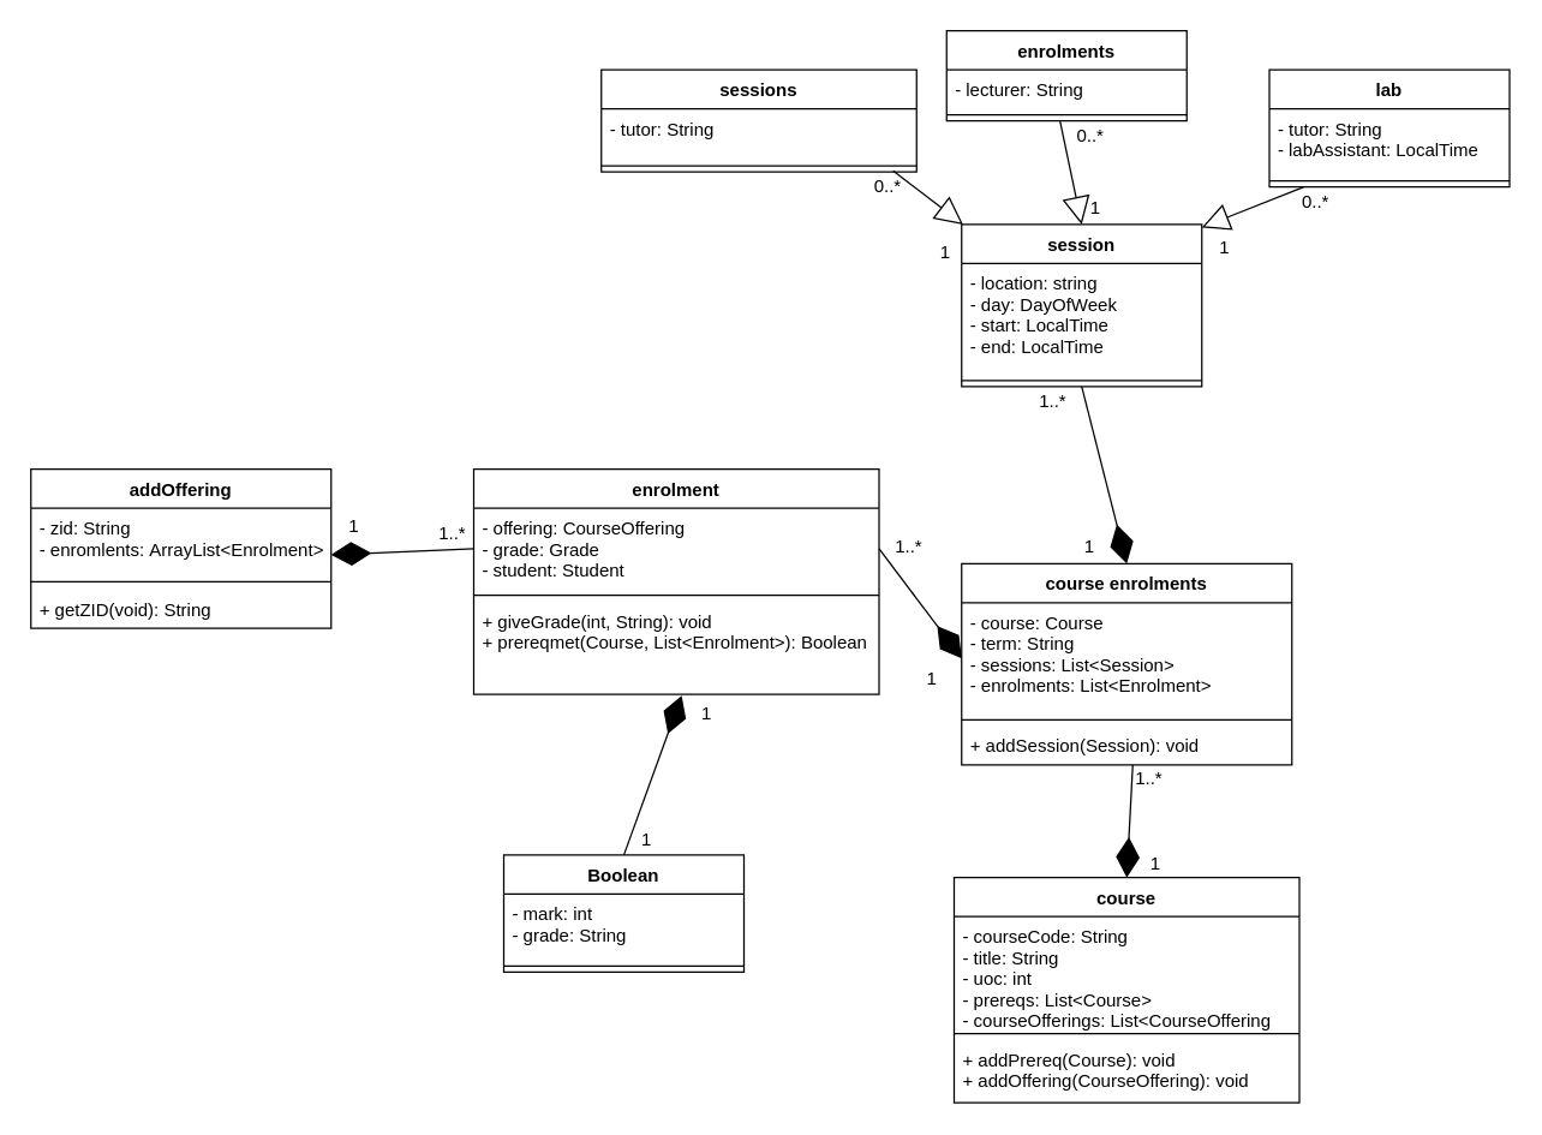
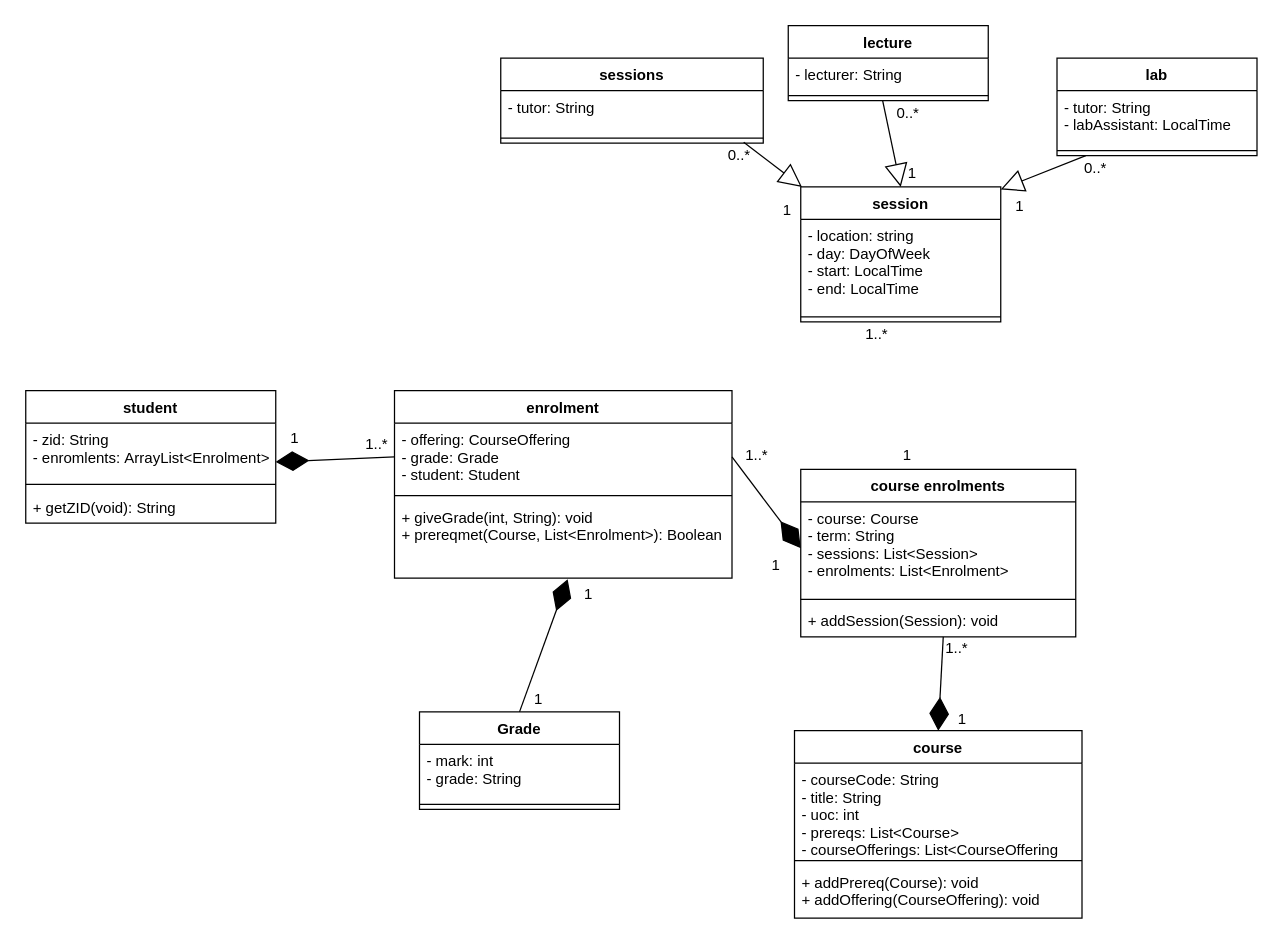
  <mxCell id="0" />
  <mxCell id="1" parent="0" />
- <mxCell id="2" value="addOffering" style="swimlane;fontStyle=1;align=center;verticalAlign=top;childLayout=stackLayout;horizontal=1;startSize=26;horizontalStack=0;resizeParent=1;resizeParentMax=0;resizeLast=0;collapsible=1;marginBottom=0;" parent="1" vertex="1"><mxGeometry x="20" y="312" width="200" height="106" as="geometry" /></mxCell>
+ <mxCell id="2" value="student" style="swimlane;fontStyle=1;align=center;verticalAlign=top;childLayout=stackLayout;horizontal=1;startSize=26;horizontalStack=0;resizeParent=1;resizeParentMax=0;resizeLast=0;collapsible=1;marginBottom=0;" parent="1" vertex="1"><mxGeometry x="20" y="312" width="200" height="106" as="geometry" /></mxCell>
  <mxCell id="3" value="- zid: String&#10;- enromlents: ArrayList&lt;Enrolment&gt;" style="text;strokeColor=none;fillColor=none;align=left;verticalAlign=top;spacingLeft=4;spacingRight=4;overflow=hidden;rotatable=0;points=[[0,0.5],[1,0.5]];portConstraint=eastwest;" parent="2" vertex="1"><mxGeometry y="26" width="200" height="44" as="geometry" /></mxCell>
  <mxCell id="4" value="" style="line;strokeWidth=1;fillColor=none;align=left;verticalAlign=middle;spacingTop=-1;spacingLeft=3;spacingRight=3;rotatable=0;labelPosition=right;points=[];portConstraint=eastwest;" parent="2" vertex="1"><mxGeometry y="70" width="200" height="10" as="geometry" /></mxCell>
  <mxCell id="5" value="+ getZID(void): String" style="text;strokeColor=none;fillColor=none;align=left;verticalAlign=top;spacingLeft=4;spacingRight=4;overflow=hidden;rotatable=0;points=[[0,0.5],[1,0.5]];portConstraint=eastwest;" parent="2" vertex="1"><mxGeometry y="80" width="200" height="26" as="geometry" /></mxCell>
  <mxCell id="6" value="course" style="swimlane;fontStyle=1;align=center;verticalAlign=top;childLayout=stackLayout;horizontal=1;startSize=26;horizontalStack=0;resizeParent=1;resizeParentMax=0;resizeLast=0;collapsible=1;marginBottom=0;" parent="1" vertex="1"><mxGeometry x="635" y="584" width="230" height="150" as="geometry" /></mxCell>
  <mxCell id="7" value="- courseCode: String&#10;- title: String&#10;- uoc: int&#10;- prereqs: List&lt;Course&gt;&#10;- courseOfferings: List&lt;CourseOffering" style="text;strokeColor=none;fillColor=none;align=left;verticalAlign=top;spacingLeft=4;spacingRight=4;overflow=hidden;rotatable=0;points=[[0,0.5],[1,0.5]];portConstraint=eastwest;" parent="6" vertex="1"><mxGeometry y="26" width="230" height="74" as="geometry" /></mxCell>
  <mxCell id="8" value="" style="line;strokeWidth=1;fillColor=none;align=left;verticalAlign=middle;spacingTop=-1;spacingLeft=3;spacingRight=3;rotatable=0;labelPosition=right;points=[];portConstraint=eastwest;" parent="6" vertex="1"><mxGeometry y="100" width="230" height="8" as="geometry" /></mxCell>
  <mxCell id="9" value="+ addPrereq(Course): void&#10;+ addOffering(CourseOffering): void&#10;" style="text;strokeColor=none;fillColor=none;align=left;verticalAlign=top;spacingLeft=4;spacingRight=4;overflow=hidden;rotatable=0;points=[[0,0.5],[1,0.5]];portConstraint=eastwest;" parent="6" vertex="1"><mxGeometry y="108" width="230" height="42" as="geometry" /></mxCell>
  <mxCell id="10" value="course enrolments" style="swimlane;fontStyle=1;align=center;verticalAlign=top;childLayout=stackLayout;horizontal=1;startSize=26;horizontalStack=0;resizeParent=1;resizeParentMax=0;resizeLast=0;collapsible=1;marginBottom=0;" parent="1" vertex="1"><mxGeometry x="640" y="375" width="220" height="134" as="geometry" /></mxCell>
  <mxCell id="11" value="- course: Course&#10;- term: String&#10;- sessions: List&lt;Session&gt;&#10;- enrolments: List&lt;Enrolment&gt;" style="text;strokeColor=none;fillColor=none;align=left;verticalAlign=top;spacingLeft=4;spacingRight=4;overflow=hidden;rotatable=0;points=[[0,0.5],[1,0.5]];portConstraint=eastwest;" parent="10" vertex="1"><mxGeometry y="26" width="220" height="74" as="geometry" /></mxCell>
  <mxCell id="12" value="" style="line;strokeWidth=1;fillColor=none;align=left;verticalAlign=middle;spacingTop=-1;spacingLeft=3;spacingRight=3;rotatable=0;labelPosition=right;points=[];portConstraint=eastwest;" parent="10" vertex="1"><mxGeometry y="100" width="220" height="8" as="geometry" /></mxCell>
  <mxCell id="13" value="+ addSession(Session): void" style="text;strokeColor=none;fillColor=none;align=left;verticalAlign=top;spacingLeft=4;spacingRight=4;overflow=hidden;rotatable=0;points=[[0,0.5],[1,0.5]];portConstraint=eastwest;" parent="10" vertex="1"><mxGeometry y="108" width="220" height="26" as="geometry" /></mxCell>
  <mxCell id="14" value="session" style="swimlane;fontStyle=1;align=center;verticalAlign=top;childLayout=stackLayout;horizontal=1;startSize=26;horizontalStack=0;resizeParent=1;resizeParentMax=0;resizeLast=0;collapsible=1;marginBottom=0;" parent="1" vertex="1"><mxGeometry x="640" y="149" width="160" height="108" as="geometry" /></mxCell>
  <mxCell id="15" value="- location: string&#10;- day: DayOfWeek&#10;- start: LocalTime&#10;- end: LocalTime&#10;" style="text;strokeColor=none;fillColor=none;align=left;verticalAlign=top;spacingLeft=4;spacingRight=4;overflow=hidden;rotatable=0;points=[[0,0.5],[1,0.5]];portConstraint=eastwest;" parent="14" vertex="1"><mxGeometry y="26" width="160" height="74" as="geometry" /></mxCell>
  <mxCell id="16" value="" style="line;strokeWidth=1;fillColor=none;align=left;verticalAlign=middle;spacingTop=-1;spacingLeft=3;spacingRight=3;rotatable=0;labelPosition=right;points=[];portConstraint=eastwest;" parent="14" vertex="1"><mxGeometry y="100" width="160" height="8" as="geometry" /></mxCell>
  <mxCell id="17" value="" style="endArrow=diamondThin;endFill=1;endSize=24;html=1;entryX=0.5;entryY=0;entryDx=0;entryDy=0;exitX=0;exitY=0.05;exitDx=0;exitDy=0;exitPerimeter=0;" parent="1" source="56" target="6" edge="1"><mxGeometry width="160" relative="1" as="geometry"><mxPoint x="198" y="444" as="sourcePoint" /><mxPoint x="180" y="654" as="targetPoint" /></mxGeometry></mxCell>
  <mxCell id="18" value="enrolment" style="swimlane;fontStyle=1;align=center;verticalAlign=top;childLayout=stackLayout;horizontal=1;startSize=26;horizontalStack=0;resizeParent=1;resizeParentMax=0;resizeLast=0;collapsible=1;marginBottom=0;" parent="1" vertex="1"><mxGeometry x="315" y="312" width="270" height="150" as="geometry" /></mxCell>
  <mxCell id="19" value="- offering: CourseOffering&#10;- grade: Grade&#10;- student: Student" style="text;strokeColor=none;fillColor=none;align=left;verticalAlign=top;spacingLeft=4;spacingRight=4;overflow=hidden;rotatable=0;points=[[0,0.5],[1,0.5]];portConstraint=eastwest;" parent="18" vertex="1"><mxGeometry y="26" width="270" height="54" as="geometry" /></mxCell>
  <mxCell id="20" value="" style="line;strokeWidth=1;fillColor=none;align=left;verticalAlign=middle;spacingTop=-1;spacingLeft=3;spacingRight=3;rotatable=0;labelPosition=right;points=[];portConstraint=eastwest;" parent="18" vertex="1"><mxGeometry y="80" width="270" height="8" as="geometry" /></mxCell>
  <mxCell id="21" value="+ giveGrade(int, String): void&#10;+ prereqmet(Course, List&lt;Enrolment&gt;): Boolean" style="text;strokeColor=none;fillColor=none;align=left;verticalAlign=top;spacingLeft=4;spacingRight=4;overflow=hidden;rotatable=0;points=[[0,0.5],[1,0.5]];portConstraint=eastwest;" parent="18" vertex="1"><mxGeometry y="88" width="270" height="62" as="geometry" /></mxCell>
- <mxCell id="22" value="Boolean" style="swimlane;fontStyle=1;align=center;verticalAlign=top;childLayout=stackLayout;horizontal=1;startSize=26;horizontalStack=0;resizeParent=1;resizeParentMax=0;resizeLast=0;collapsible=1;marginBottom=0;" parent="1" vertex="1"><mxGeometry x="335" y="569" width="160" height="78" as="geometry" /></mxCell>
+ <mxCell id="22" value="Grade" style="swimlane;fontStyle=1;align=center;verticalAlign=top;childLayout=stackLayout;horizontal=1;startSize=26;horizontalStack=0;resizeParent=1;resizeParentMax=0;resizeLast=0;collapsible=1;marginBottom=0;" parent="1" vertex="1"><mxGeometry x="335" y="569" width="160" height="78" as="geometry" /></mxCell>
  <mxCell id="23" value="- mark: int&#10;- grade: String" style="text;strokeColor=none;fillColor=none;align=left;verticalAlign=top;spacingLeft=4;spacingRight=4;overflow=hidden;rotatable=0;points=[[0,0.5],[1,0.5]];portConstraint=eastwest;" parent="22" vertex="1"><mxGeometry y="26" width="160" height="44" as="geometry" /></mxCell>
  <mxCell id="24" value="" style="line;strokeWidth=1;fillColor=none;align=left;verticalAlign=middle;spacingTop=-1;spacingLeft=3;spacingRight=3;rotatable=0;labelPosition=right;points=[];portConstraint=eastwest;" parent="22" vertex="1"><mxGeometry y="70" width="160" height="8" as="geometry" /></mxCell>
- <mxCell id="25" value="" style="endArrow=diamondThin;endFill=1;endSize=24;html=1;entryX=0.5;entryY=0;entryDx=0;entryDy=0;exitX=0.5;exitY=1;exitDx=0;exitDy=0;" parent="1" target="10" edge="1" source="14"><mxGeometry width="160" relative="1" as="geometry"><mxPoint x="720" y="289" as="sourcePoint" /><mxPoint x="750" y="89" as="targetPoint" /></mxGeometry></mxCell>
  <mxCell id="26" value="" style="endArrow=diamondThin;endFill=1;endSize=24;html=1;exitX=0;exitY=0.5;exitDx=0;exitDy=0;entryX=1;entryY=0.705;entryDx=0;entryDy=0;entryPerimeter=0;" parent="1" source="19" target="3" edge="1"><mxGeometry width="160" relative="1" as="geometry"><mxPoint x="20" y="794" as="sourcePoint" /><mxPoint x="190" y="351" as="targetPoint" /></mxGeometry></mxCell>
  <mxCell id="27" value="" style="endArrow=diamondThin;endFill=1;endSize=24;html=1;entryX=0;entryY=0.5;entryDx=0;entryDy=0;exitX=1;exitY=0.5;exitDx=0;exitDy=0;" parent="1" source="19" target="11" edge="1"><mxGeometry width="160" relative="1" as="geometry"><mxPoint x="20" y="794" as="sourcePoint" /><mxPoint x="180" y="794" as="targetPoint" /></mxGeometry></mxCell>
  <mxCell id="28" value="" style="endArrow=diamondThin;endFill=1;endSize=24;html=1;exitX=0.5;exitY=0;exitDx=0;exitDy=0;entryX=0.513;entryY=1.014;entryDx=0;entryDy=0;entryPerimeter=0;" parent="1" source="22" target="21" edge="1"><mxGeometry width="160" relative="1" as="geometry"><mxPoint x="20" y="794" as="sourcePoint" /><mxPoint x="403" y="394" as="targetPoint" /></mxGeometry></mxCell>
  <mxCell id="29" value="sessions" style="swimlane;fontStyle=1;align=center;verticalAlign=top;childLayout=stackLayout;horizontal=1;startSize=26;horizontalStack=0;resizeParent=1;resizeParentMax=0;resizeLast=0;collapsible=1;marginBottom=0;" parent="1" vertex="1"><mxGeometry x="400" y="46" width="210" height="68" as="geometry" /></mxCell>
  <mxCell id="30" value="- tutor: String" style="text;strokeColor=none;fillColor=none;align=left;verticalAlign=top;spacingLeft=4;spacingRight=4;overflow=hidden;rotatable=0;points=[[0,0.5],[1,0.5]];portConstraint=eastwest;" parent="29" vertex="1"><mxGeometry y="26" width="210" height="34" as="geometry" /></mxCell>
  <mxCell id="31" value="" style="line;strokeWidth=1;fillColor=none;align=left;verticalAlign=middle;spacingTop=-1;spacingLeft=3;spacingRight=3;rotatable=0;labelPosition=right;points=[];portConstraint=eastwest;" parent="29" vertex="1"><mxGeometry y="60" width="210" height="8" as="geometry" /></mxCell>
- <mxCell id="32" value="enrolments" style="swimlane;fontStyle=1;align=center;verticalAlign=top;childLayout=stackLayout;horizontal=1;startSize=26;horizontalStack=0;resizeParent=1;resizeParentMax=0;resizeLast=0;collapsible=1;marginBottom=0;" parent="1" vertex="1"><mxGeometry x="630" y="20" width="160" height="60" as="geometry" /></mxCell>
+ <mxCell id="32" value="lecture" style="swimlane;fontStyle=1;align=center;verticalAlign=top;childLayout=stackLayout;horizontal=1;startSize=26;horizontalStack=0;resizeParent=1;resizeParentMax=0;resizeLast=0;collapsible=1;marginBottom=0;" parent="1" vertex="1"><mxGeometry x="630" y="20" width="160" height="60" as="geometry" /></mxCell>
  <mxCell id="33" value="- lecturer: String" style="text;strokeColor=none;fillColor=none;align=left;verticalAlign=top;spacingLeft=4;spacingRight=4;overflow=hidden;rotatable=0;points=[[0,0.5],[1,0.5]];portConstraint=eastwest;" parent="32" vertex="1"><mxGeometry y="26" width="160" height="26" as="geometry" /></mxCell>
  <mxCell id="34" value="" style="line;strokeWidth=1;fillColor=none;align=left;verticalAlign=middle;spacingTop=-1;spacingLeft=3;spacingRight=3;rotatable=0;labelPosition=right;points=[];portConstraint=eastwest;" parent="32" vertex="1"><mxGeometry y="52" width="160" height="8" as="geometry" /></mxCell>
  <mxCell id="35" value="" style="endArrow=block;endSize=16;endFill=0;html=1;exitX=0.997;exitY=0.972;exitDx=0;exitDy=0;exitPerimeter=0;entryX=0.006;entryY=0;entryDx=0;entryDy=0;entryPerimeter=0;" parent="1" edge="1" target="14"><mxGeometry width="160" relative="1" as="geometry"><mxPoint x="594.37" y="113.272" as="sourcePoint" /><mxPoint x="632" y="149" as="targetPoint" /></mxGeometry></mxCell>
  <mxCell id="36" value="" style="endArrow=block;endSize=16;endFill=0;html=1;exitX=0.472;exitY=1;exitDx=0;exitDy=0;exitPerimeter=0;entryX=0.5;entryY=0;entryDx=0;entryDy=0;" parent="1" target="14" edge="1"><mxGeometry width="160" relative="1" as="geometry"><mxPoint x="705.52" y="80" as="sourcePoint" /><mxPoint x="720" y="149" as="targetPoint" /></mxGeometry></mxCell>
  <mxCell id="37" value="lab" style="swimlane;fontStyle=1;align=center;verticalAlign=top;childLayout=stackLayout;horizontal=1;startSize=26;horizontalStack=0;resizeParent=1;resizeParentMax=0;resizeLast=0;collapsible=1;marginBottom=0;" parent="1" vertex="1"><mxGeometry x="845" y="46" width="160" height="78" as="geometry" /></mxCell>
  <mxCell id="38" value="- tutor: String&#10;- labAssistant: LocalTime" style="text;strokeColor=none;fillColor=none;align=left;verticalAlign=top;spacingLeft=4;spacingRight=4;overflow=hidden;rotatable=0;points=[[0,0.5],[1,0.5]];portConstraint=eastwest;" parent="37" vertex="1"><mxGeometry y="26" width="160" height="44" as="geometry" /></mxCell>
  <mxCell id="39" value="" style="line;strokeWidth=1;fillColor=none;align=left;verticalAlign=middle;spacingTop=-1;spacingLeft=3;spacingRight=3;rotatable=0;labelPosition=right;points=[];portConstraint=eastwest;" parent="37" vertex="1"><mxGeometry y="70" width="160" height="8" as="geometry" /></mxCell>
  <mxCell id="40" value="" style="endArrow=block;endSize=16;endFill=0;html=1;exitX=0.113;exitY=1.154;exitDx=0;exitDy=0;exitPerimeter=0;" parent="1" edge="1"><mxGeometry width="160" relative="1" as="geometry"><mxPoint x="868.08" y="124.004" as="sourcePoint" /><mxPoint x="800" y="151" as="targetPoint" /></mxGeometry></mxCell>
  <mxCell id="41" value="1" style="text;html=1;resizable=0;points=[];autosize=1;align=left;verticalAlign=top;spacingTop=-4;" vertex="1" parent="1"><mxGeometry x="230" y="340" width="20" height="20" as="geometry" /></mxCell>
  <mxCell id="42" value="1..*" style="text;html=1;resizable=0;points=[];autosize=1;align=left;verticalAlign=top;spacingTop=-4;" vertex="1" parent="1"><mxGeometry x="290" y="345" width="30" height="20" as="geometry" /></mxCell>
  <mxCell id="43" value="1" style="text;html=1;resizable=0;points=[];autosize=1;align=left;verticalAlign=top;spacingTop=-4;" vertex="1" parent="1"><mxGeometry x="464.5" y="465" width="20" height="20" as="geometry" /></mxCell>
  <mxCell id="44" value="1" style="text;html=1;resizable=0;points=[];autosize=1;align=left;verticalAlign=top;spacingTop=-4;" vertex="1" parent="1"><mxGeometry x="424.5" y="549" width="20" height="20" as="geometry" /></mxCell>
  <mxCell id="45" value="1..*" style="text;html=1;resizable=0;points=[];autosize=1;align=left;verticalAlign=top;spacingTop=-4;" vertex="1" parent="1"><mxGeometry x="594" y="354" width="30" height="20" as="geometry" /></mxCell>
  <mxCell id="46" value="1" style="text;html=1;resizable=0;points=[];autosize=1;align=left;verticalAlign=top;spacingTop=-4;" vertex="1" parent="1"><mxGeometry x="615" y="442" width="20" height="20" as="geometry" /></mxCell>
  <mxCell id="47" value="1..*" style="text;html=1;resizable=0;points=[];autosize=1;align=left;verticalAlign=top;spacingTop=-4;" vertex="1" parent="1"><mxGeometry x="690" y="257" width="30" height="20" as="geometry" /></mxCell>
  <mxCell id="48" value="1" style="text;html=1;resizable=0;points=[];autosize=1;align=left;verticalAlign=top;spacingTop=-4;" vertex="1" parent="1"><mxGeometry x="720" y="354" width="20" height="20" as="geometry" /></mxCell>
  <mxCell id="49" value="0..*" style="text;html=1;resizable=0;points=[];autosize=1;align=left;verticalAlign=top;spacingTop=-4;" vertex="1" parent="1"><mxGeometry x="580" y="114" width="30" height="20" as="geometry" /></mxCell>
  <mxCell id="50" value="0..*" style="text;html=1;resizable=0;points=[];autosize=1;align=left;verticalAlign=top;spacingTop=-4;" vertex="1" parent="1"><mxGeometry x="715" y="80" width="30" height="20" as="geometry" /></mxCell>
  <mxCell id="51" value="0..*" style="text;html=1;resizable=0;points=[];autosize=1;align=left;verticalAlign=top;spacingTop=-4;" vertex="1" parent="1"><mxGeometry x="865" y="124" width="30" height="20" as="geometry" /></mxCell>
  <mxCell id="52" value="1" style="text;html=1;resizable=0;points=[];autosize=1;align=left;verticalAlign=top;spacingTop=-4;" vertex="1" parent="1"><mxGeometry x="624" y="158" width="20" height="20" as="geometry" /></mxCell>
  <mxCell id="53" value="1" style="text;html=1;resizable=0;points=[];autosize=1;align=left;verticalAlign=top;spacingTop=-4;" vertex="1" parent="1"><mxGeometry x="810" y="155" width="20" height="20" as="geometry" /></mxCell>
  <mxCell id="54" value="1" style="text;html=1;resizable=0;points=[];autosize=1;align=left;verticalAlign=top;spacingTop=-4;" vertex="1" parent="1"><mxGeometry x="724" y="127.5" width="20" height="20" as="geometry" /></mxCell>
  <mxCell id="55" value="1" style="text;html=1;resizable=0;points=[];autosize=1;align=left;verticalAlign=top;spacingTop=-4;" vertex="1" parent="1"><mxGeometry x="764" y="565" width="20" height="20" as="geometry" /></mxCell>
  <mxCell id="56" value="1..*" style="text;html=1;resizable=0;points=[];autosize=1;align=left;verticalAlign=top;spacingTop=-4;" vertex="1" parent="1"><mxGeometry x="754" y="508" width="30" height="20" as="geometry" /></mxCell>
